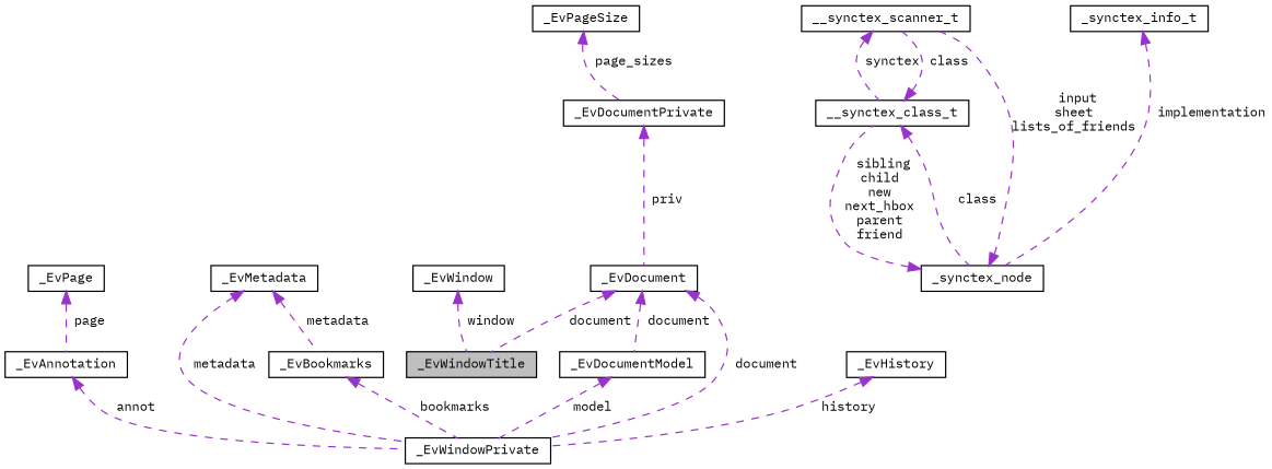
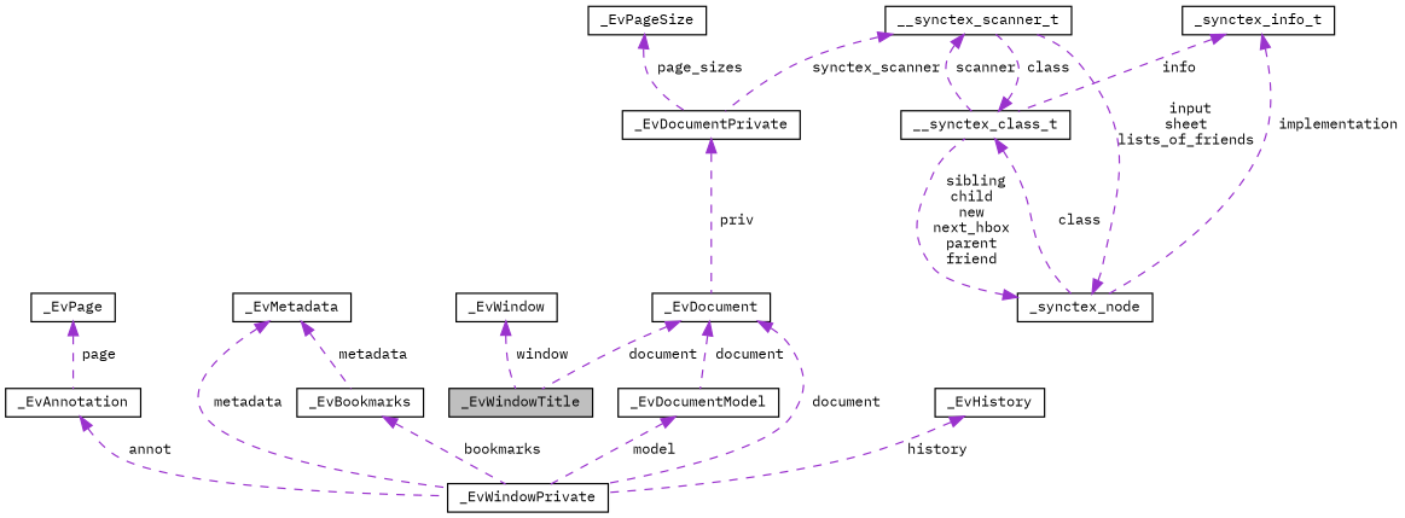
  digraph {
    fontname="IBM Plex Mono"
    node [color=black fillcolor=white fontname="IBM Plex Mono" fontsize=10 shape=record style=filled]
    edge [color=darkorchid3 dir=back fontname="IBM Plex Mono" fontsize=10 labelfontname=Helvetica labelfontsize=10 style=dashed]
    n1 [fillcolor=grey75 fontcolor=black height=0.2 label=_EvWindowTitle width=0.4]
    n2 [height=0.2 label=_EvWindow width=0.4]
    n3 [height=0.2 label=_EvWindowPrivate width=0.4]
    n4 [height=0.2 label=_EvAnnotation width=0.4]
    n5 [height=0.2 label=_EvPage width=0.4]
    n6 [height=0.2 label=_EvMetadata width=0.4]
    n7 [height=0.2 label=_EvBookmarks width=0.4]
    n8 [height=0.2 label=_EvDocumentModel width=0.4]
    n9 [height=0.2 label=_EvDocument width=0.4]
    n10 [height=0.2 label=_EvDocumentPrivate width=0.4]
    n11 [height=0.2 label=_EvPageSize width=0.4]
    n12 [height=0.2 label=__synctex_scanner_t width=0.4]
    n13 [height=0.2 label=__synctex_class_t width=0.4]
    n14 [height=0.2 label=_synctex_node width=0.4]
    n15 [height=0.2 label=_synctex_info_t width=0.4]
    n16 [height=0.2 label=_EvHistory width=0.4]
    n2 -> n1 [label=" window"]
    n4 -> n3 [label=" annot"]
    n5 -> n4 [label=" page"]
    n6 -> n3 [label=" metadata"]
    n6 -> n7 [label=" metadata"]
    n7 -> n3 [label=" bookmarks"]
    n8 -> n3 [label=" model"]
    n9 -> n1 [label=" document"]
    n9 -> n3 [label=" document"]
    n9 -> n8 [label=" document"]
    n10 -> n9 [label=" priv"]
    n11 -> n10 [label=" page_sizes"]
-   n12 -> n13 [label=" synctex"]
+   n12 -> n10 [label=" synctex_scanner"]
+   n12 -> n13 [label=" scanner"]
    n13 -> n12 [label=" class"]
    n13 -> n14 [label=" class"]
    n14 -> n12 [label=" input\nsheet\nlists_of_friends"]
    n14 -> n13 [label=" sibling\nchild\nnew\nnext_hbox\nparent\nfriend"]
+   n15 -> n13 [label=" info"]
    n15 -> n14 [label=" implementation"]
    n16 -> n3 [label=" history"]
  }
